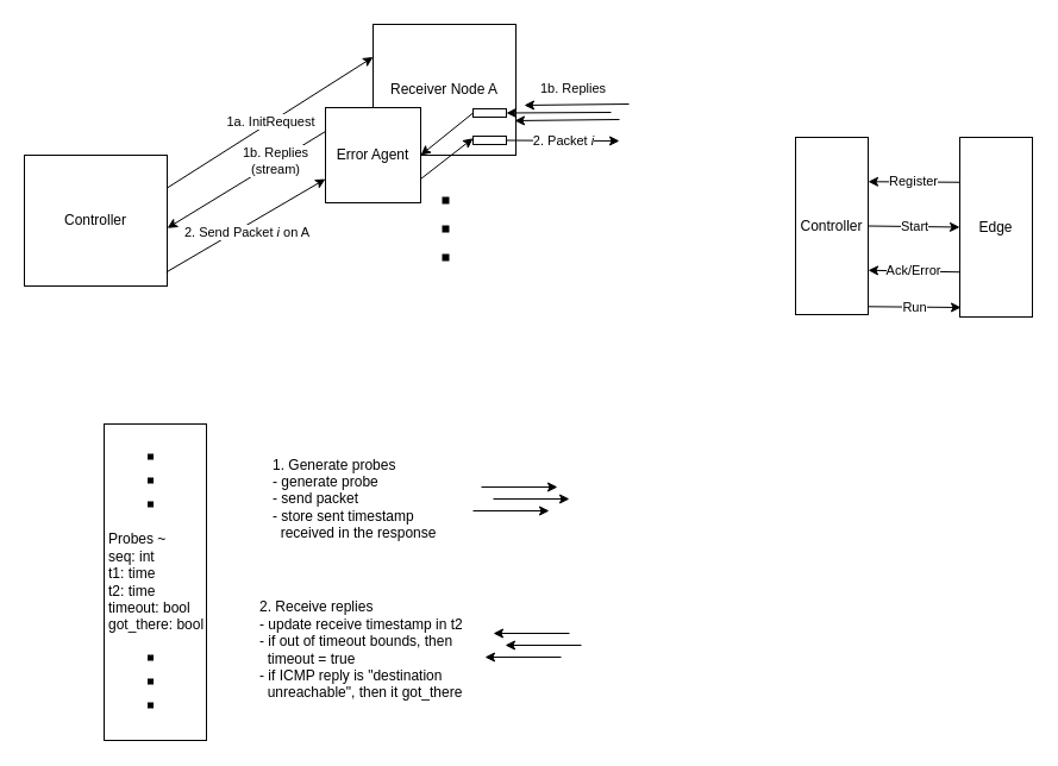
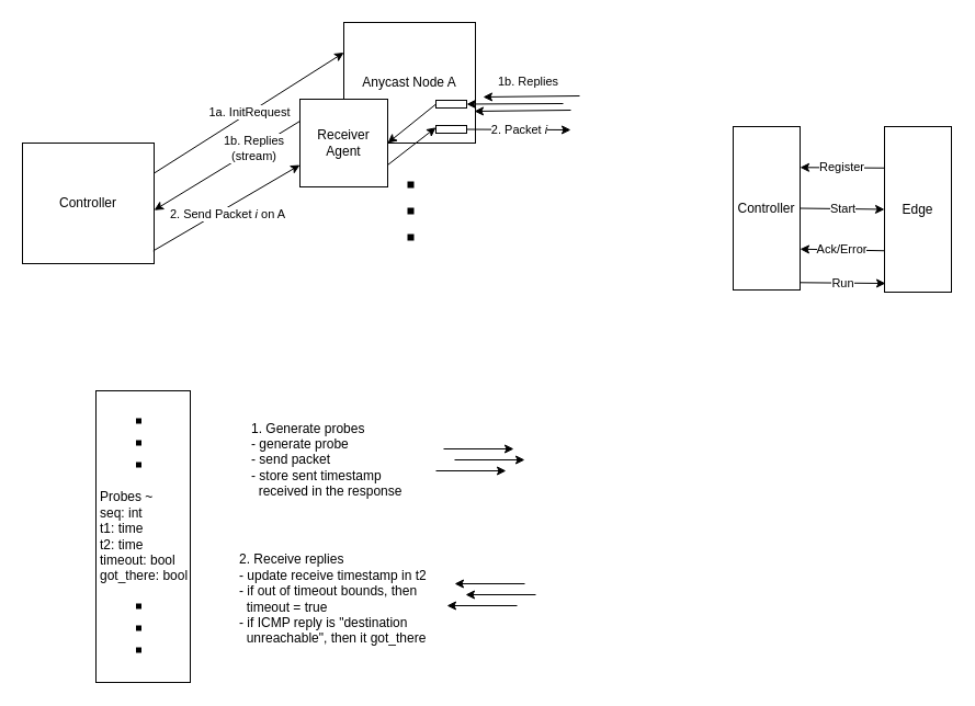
  <mxCell id="0" />
  <mxCell id="1" parent="0" />
  <mxCell id="2" value="Controller" style="rounded=0;whiteSpace=wrap;html=1;" parent="1" vertex="1"><mxGeometry x="20" y="130" width="120" height="110" as="geometry" /></mxCell>
- <mxCell id="3" value="Receiver Node A" style="rounded=0;whiteSpace=wrap;html=1;" parent="1" vertex="1"><mxGeometry x="313" y="20" width="120" height="110" as="geometry" /></mxCell>
+ <mxCell id="3" value="Anycast Node A" style="rounded=0;whiteSpace=wrap;html=1;" parent="1" vertex="1"><mxGeometry x="313" y="20" width="120" height="110" as="geometry" /></mxCell>
  <mxCell id="4" value="" style="endArrow=none;dashed=1;html=1;dashPattern=1 3;strokeWidth=6;rounded=0;" parent="1" edge="1"><mxGeometry width="50" height="50" relative="1" as="geometry"><mxPoint x="374" y="219" as="sourcePoint" /><mxPoint x="374" y="149" as="targetPoint" /></mxGeometry></mxCell>
  <mxCell id="5" value="1a. InitRequest" style="endArrow=classic;html=1;rounded=0;exitX=1;exitY=0.25;exitDx=0;exitDy=0;entryX=0;entryY=0.25;entryDx=0;entryDy=0;" parent="1" source="2" target="3" edge="1"><mxGeometry width="50" height="50" relative="1" as="geometry"><mxPoint x="173" y="134" as="sourcePoint" /><mxPoint x="223" y="84" as="targetPoint" /></mxGeometry></mxCell>
- <mxCell id="6" value="Error Agent" style="whiteSpace=wrap;html=1;aspect=fixed;" parent="1" vertex="1"><mxGeometry x="273" y="90" width="80" height="80" as="geometry" /></mxCell>
+ <mxCell id="6" value="Receiver Agent" style="whiteSpace=wrap;html=1;aspect=fixed;" parent="1" vertex="1"><mxGeometry x="273" y="90" width="80" height="80" as="geometry" /></mxCell>
  <mxCell id="7" value="1b. Replies&lt;br&gt;(stream)" style="endArrow=classic;html=1;rounded=0;exitX=0;exitY=0.25;exitDx=0;exitDy=0;entryX=1.001;entryY=0.557;entryDx=0;entryDy=0;entryPerimeter=0;" parent="1" source="6" target="2" edge="1"><mxGeometry x="-0.372" y="-1" width="50" height="50" relative="1" as="geometry"><mxPoint x="190" y="201" as="sourcePoint" /><mxPoint x="240" y="151" as="targetPoint" /><mxPoint as="offset" /></mxGeometry></mxCell>
  <mxCell id="8" value="2. Send Packet &lt;i&gt;i&lt;/i&gt; on A" style="endArrow=classic;html=1;rounded=0;exitX=0.994;exitY=0.894;exitDx=0;exitDy=0;entryX=0;entryY=0.75;entryDx=0;entryDy=0;exitPerimeter=0;" parent="1" source="2" target="6" edge="1"><mxGeometry x="-0.029" y="-5" width="50" height="50" relative="1" as="geometry"><mxPoint x="177" y="242" as="sourcePoint" /><mxPoint x="227" y="192" as="targetPoint" /><mxPoint as="offset" /></mxGeometry></mxCell>
  <mxCell id="9" value="" style="endArrow=classic;html=1;rounded=0;exitX=1;exitY=0.75;exitDx=0;exitDy=0;entryX=0;entryY=0.25;entryDx=0;entryDy=0;" parent="1" source="6" target="10" edge="1"><mxGeometry width="50" height="50" relative="1" as="geometry"><mxPoint x="435" y="184" as="sourcePoint" /><mxPoint x="485" y="134" as="targetPoint" /></mxGeometry></mxCell>
  <mxCell id="10" value="" style="rounded=0;whiteSpace=wrap;html=1;" parent="1" vertex="1"><mxGeometry x="397" y="114" width="28" height="7" as="geometry" /></mxCell>
  <mxCell id="11" value="2. Packet &lt;i&gt;i&lt;/i&gt;" style="endArrow=classic;html=1;rounded=0;exitX=1;exitY=0.5;exitDx=0;exitDy=0;" parent="1" source="10" edge="1"><mxGeometry width="50" height="50" relative="1" as="geometry"><mxPoint x="470" y="168" as="sourcePoint" /><mxPoint x="520" y="118" as="targetPoint" /></mxGeometry></mxCell>
  <mxCell id="12" value="" style="rounded=0;whiteSpace=wrap;html=1;" parent="1" vertex="1"><mxGeometry x="397" y="91" width="28" height="7" as="geometry" /></mxCell>
  <mxCell id="13" value="" style="endArrow=classic;html=1;rounded=0;exitX=0;exitY=0.5;exitDx=0;exitDy=0;entryX=1;entryY=0.5;entryDx=0;entryDy=0;" parent="1" source="12" target="6" edge="1"><mxGeometry width="50" height="50" relative="1" as="geometry"><mxPoint x="423" y="199" as="sourcePoint" /><mxPoint x="473" y="149" as="targetPoint" /></mxGeometry></mxCell>
  <mxCell id="14" value="1b. Replies" style="endArrow=classic;html=1;rounded=0;entryX=1;entryY=0.5;entryDx=0;entryDy=0;" parent="1" target="12" edge="1"><mxGeometry x="-0.275" y="-20" width="50" height="50" relative="1" as="geometry"><mxPoint x="513" y="94" as="sourcePoint" /><mxPoint x="537" y="35" as="targetPoint" /><mxPoint as="offset" /></mxGeometry></mxCell>
  <mxCell id="15" value="" style="endArrow=classic;html=1;rounded=0;entryX=1;entryY=0.5;entryDx=0;entryDy=0;" parent="1" edge="1"><mxGeometry width="50" height="50" relative="1" as="geometry"><mxPoint x="520" y="100" as="sourcePoint" /><mxPoint x="432" y="101" as="targetPoint" /></mxGeometry></mxCell>
  <mxCell id="16" value="" style="endArrow=classic;html=1;rounded=0;entryX=1;entryY=0.5;entryDx=0;entryDy=0;" parent="1" edge="1"><mxGeometry width="50" height="50" relative="1" as="geometry"><mxPoint x="528" y="87" as="sourcePoint" /><mxPoint x="440" y="88" as="targetPoint" /></mxGeometry></mxCell>
  <mxCell id="17" value="" style="endArrow=classic;html=1;rounded=0;" parent="1" edge="1"><mxGeometry width="50" height="50" relative="1" as="geometry"><mxPoint x="404" y="409" as="sourcePoint" /><mxPoint x="468" y="409" as="targetPoint" /></mxGeometry></mxCell>
  <mxCell id="18" value="" style="endArrow=classic;html=1;rounded=0;" parent="1" edge="1"><mxGeometry width="50" height="50" relative="1" as="geometry"><mxPoint x="414" y="419" as="sourcePoint" /><mxPoint x="478" y="419" as="targetPoint" /></mxGeometry></mxCell>
  <mxCell id="19" value="" style="endArrow=classic;html=1;rounded=0;" parent="1" edge="1"><mxGeometry width="50" height="50" relative="1" as="geometry"><mxPoint x="397" y="429" as="sourcePoint" /><mxPoint x="461" y="429" as="targetPoint" /></mxGeometry></mxCell>
  <mxCell id="20" value="Probes ~&lt;br&gt;seq: int&lt;br&gt;t1: time&lt;br&gt;t2: time&lt;br&gt;timeout: bool&lt;br&gt;got_there: bool" style="rounded=0;whiteSpace=wrap;html=1;align=left;spacingLeft=2;" parent="1" vertex="1"><mxGeometry x="87" y="356" width="86" height="266" as="geometry" /></mxCell>
  <mxCell id="21" value="" style="endArrow=none;dashed=1;html=1;dashPattern=1 3;strokeWidth=5;rounded=0;" parent="1" edge="1"><mxGeometry width="50" height="50" relative="1" as="geometry"><mxPoint x="126" y="426" as="sourcePoint" /><mxPoint x="126" y="380" as="targetPoint" /></mxGeometry></mxCell>
  <mxCell id="22" value="" style="endArrow=none;dashed=1;html=1;dashPattern=1 3;strokeWidth=5;rounded=0;" parent="1" edge="1"><mxGeometry width="50" height="50" relative="1" as="geometry"><mxPoint x="126" y="595" as="sourcePoint" /><mxPoint x="126" y="549" as="targetPoint" /></mxGeometry></mxCell>
  <mxCell id="23" value="1. Generate probes&lt;br&gt;&lt;div style=&quot;&quot;&gt;&lt;span style=&quot;background-color: initial;&quot;&gt;- generate probe&lt;/span&gt;&lt;/div&gt;&lt;div style=&quot;&quot;&gt;&lt;span style=&quot;background-color: initial;&quot;&gt;- send packet&lt;/span&gt;&lt;/div&gt;&lt;div style=&quot;&quot;&gt;&lt;span style=&quot;background-color: initial;&quot;&gt;- store sent timestamp&amp;nbsp;&lt;/span&gt;&lt;/div&gt;&lt;div style=&quot;&quot;&gt;&lt;span style=&quot;background-color: initial;&quot;&gt;&amp;nbsp; received in the response&lt;/span&gt;&lt;/div&gt;" style="text;html=1;align=left;verticalAlign=middle;whiteSpace=wrap;rounded=0;" parent="1" vertex="1"><mxGeometry x="227" y="389" width="160" height="59" as="geometry" /></mxCell>
  <mxCell id="24" value="" style="endArrow=classic;html=1;rounded=0;" parent="1" edge="1"><mxGeometry width="50" height="50" relative="1" as="geometry"><mxPoint x="478" y="532" as="sourcePoint" /><mxPoint x="414" y="532" as="targetPoint" /></mxGeometry></mxCell>
  <mxCell id="25" value="" style="endArrow=classic;html=1;rounded=0;" parent="1" edge="1"><mxGeometry width="50" height="50" relative="1" as="geometry"><mxPoint x="488" y="542" as="sourcePoint" /><mxPoint x="424" y="542" as="targetPoint" /></mxGeometry></mxCell>
  <mxCell id="26" value="" style="endArrow=classic;html=1;rounded=0;" parent="1" edge="1"><mxGeometry width="50" height="50" relative="1" as="geometry"><mxPoint x="471" y="552" as="sourcePoint" /><mxPoint x="407" y="552" as="targetPoint" /></mxGeometry></mxCell>
  <mxCell id="27" value="2. Receive replies&lt;br&gt;- update receive timestamp in t2&lt;br&gt;- if out of timeout bounds, then &lt;br&gt;&amp;nbsp; timeout = true&lt;br&gt;- if ICMP reply is &quot;destination &lt;br&gt;&amp;nbsp; unreachable&quot;, then it got_there" style="text;html=1;align=left;verticalAlign=middle;whiteSpace=wrap;rounded=0;" parent="1" vertex="1"><mxGeometry x="216" y="531" width="186" height="30" as="geometry" /></mxCell>
  <mxCell id="28" value="Controller" style="rounded=0;whiteSpace=wrap;html=1;" parent="1" vertex="1"><mxGeometry x="668" y="115" width="61" height="149" as="geometry" /></mxCell>
  <mxCell id="29" value="Edge" style="rounded=0;whiteSpace=wrap;html=1;" parent="1" vertex="1"><mxGeometry x="806" y="115" width="61" height="151" as="geometry" /></mxCell>
  <mxCell id="30" value="Register" style="endArrow=classic;html=1;exitX=0;exitY=0.25;exitDx=0;exitDy=0;entryX=1;entryY=0.25;entryDx=0;entryDy=0;" parent="1" source="29" target="28" edge="1"><mxGeometry width="50" height="50" relative="1" as="geometry"><mxPoint x="703" y="171" as="sourcePoint" /><mxPoint x="753" y="121" as="targetPoint" /></mxGeometry></mxCell>
  <mxCell id="31" value="Start" style="endArrow=classic;html=1;exitX=1;exitY=0.5;exitDx=0;exitDy=0;entryX=0;entryY=0.5;entryDx=0;entryDy=0;" parent="1" source="28" target="29" edge="1"><mxGeometry width="50" height="50" relative="1" as="geometry"><mxPoint x="751" y="222" as="sourcePoint" /><mxPoint x="801" y="172" as="targetPoint" /></mxGeometry></mxCell>
  <mxCell id="32" value="Ack/Error" style="endArrow=classic;html=1;exitX=0;exitY=0.75;exitDx=0;exitDy=0;entryX=1;entryY=0.75;entryDx=0;entryDy=0;" parent="1" source="29" target="28" edge="1"><mxGeometry width="50" height="50" relative="1" as="geometry"><mxPoint x="722" y="196" as="sourcePoint" /><mxPoint x="772" y="146" as="targetPoint" /></mxGeometry></mxCell>
  <mxCell id="33" value="Run" style="endArrow=classic;html=1;exitX=0.999;exitY=0.955;exitDx=0;exitDy=0;exitPerimeter=0;" parent="1" source="28" edge="1"><mxGeometry width="50" height="50" relative="1" as="geometry"><mxPoint x="737" y="264" as="sourcePoint" /><mxPoint x="807" y="258" as="targetPoint" /></mxGeometry></mxCell>
